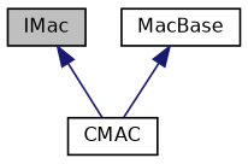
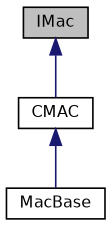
  digraph {
    node [color=black fillcolor=white fontname=Helvetica fontsize=10 shape=record style=filled]
    edge [color=midnightblue dir=back fontname=Helvetica fontsize=10 labelfontname=Helvetica labelfontsize=10 style=solid]
    n1 [fillcolor=grey75 fontcolor=black height=0.2 label=IMac width=0.4]
    n2 [height=0.2 label=CMAC width=0.4]
    n3 [height=0.2 label=MacBase width=0.4]
    n1 -> n2
-   n3 -> n2
+   n2 -> n3
  }
